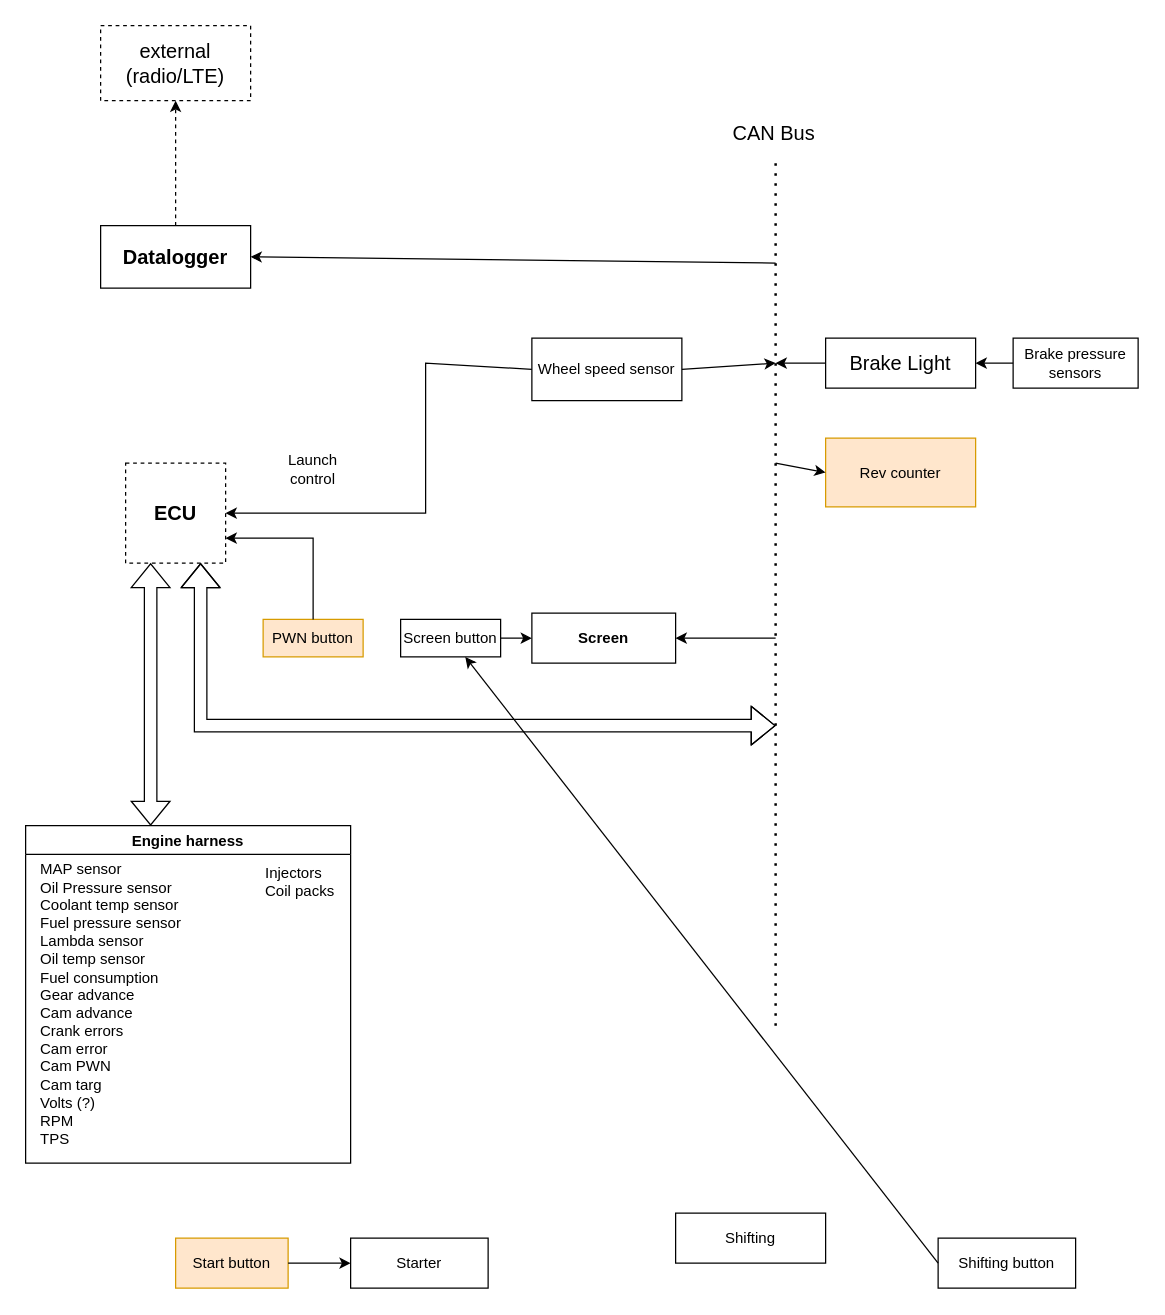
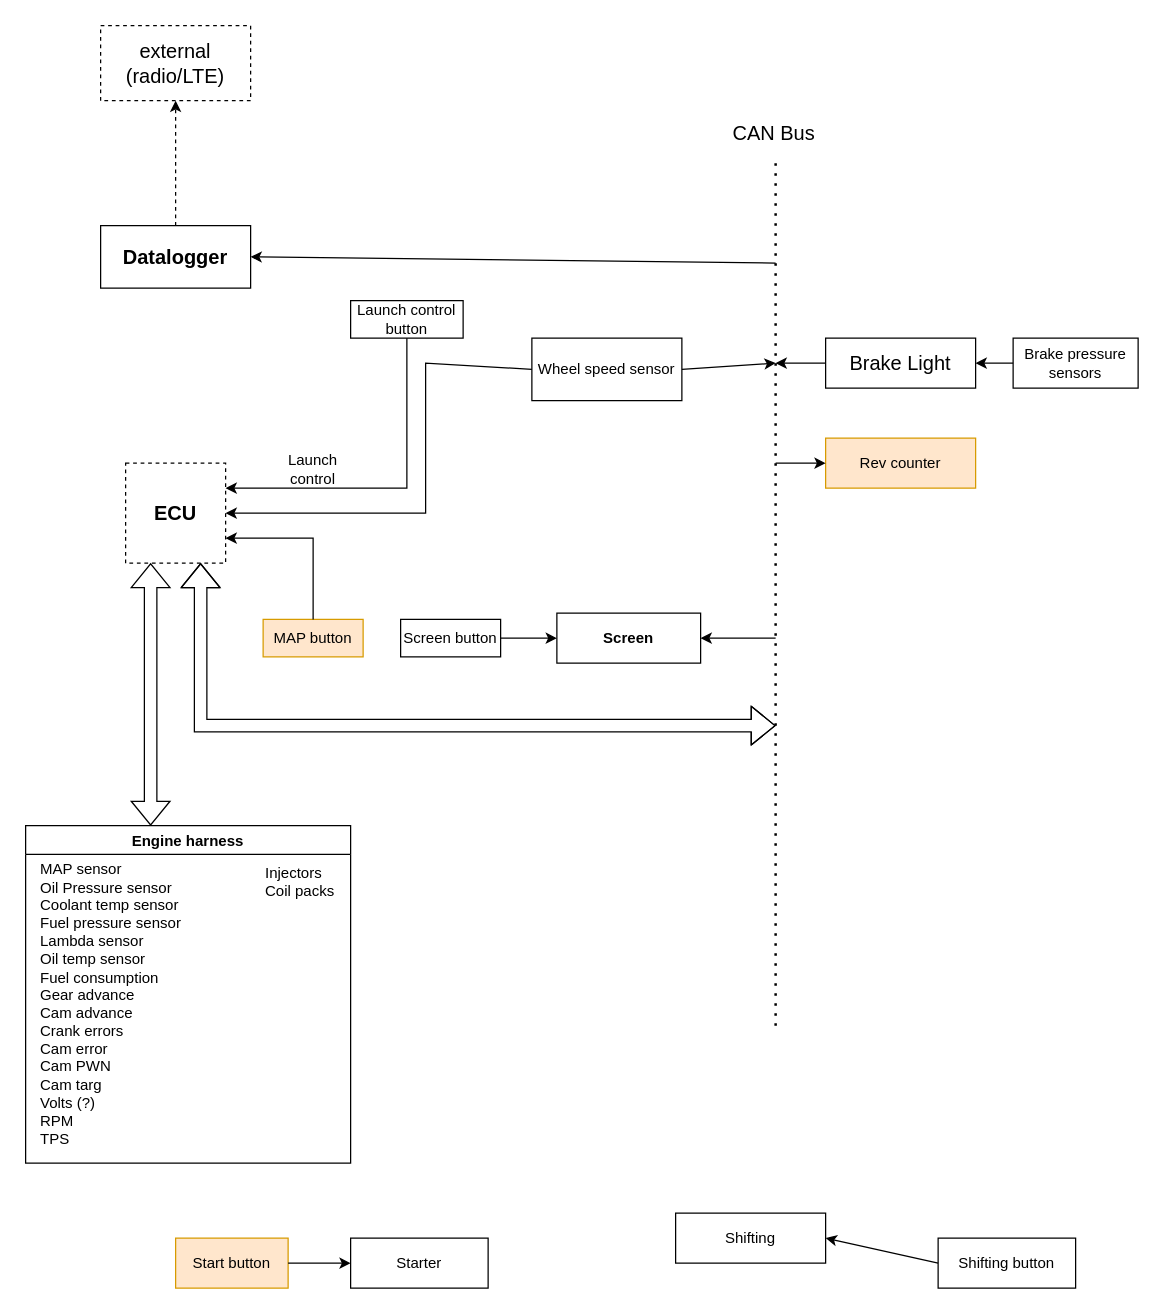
  <mxCell id="0" />
  <mxCell id="1" parent="0" />
  <mxCell id="2" value="ECU" style="whiteSpace=wrap;html=1;aspect=fixed;fontSize=16;fontStyle=1;dashed=1;" parent="1" vertex="1"><mxGeometry x="100" y="370" width="80" height="80" as="geometry" /></mxCell>
  <mxCell id="3" value="&lt;b&gt;Datalogger&lt;/b&gt;" style="rounded=0;whiteSpace=wrap;html=1;fontSize=16;" parent="1" vertex="1"><mxGeometry x="80" y="180" width="120" height="50" as="geometry" /></mxCell>
  <mxCell id="4" value="" style="endArrow=classic;html=1;rounded=0;fontSize=16;exitX=0.5;exitY=0;exitDx=0;exitDy=0;dashed=1;" parent="1" source="3" target="5" edge="1"><mxGeometry width="50" height="50" relative="1" as="geometry"><mxPoint x="110" y="490" as="sourcePoint" /><mxPoint x="140" y="40" as="targetPoint" /></mxGeometry></mxCell>
  <mxCell id="5" value="external (radio/LTE)" style="rounded=0;whiteSpace=wrap;html=1;fontSize=16;dashed=1;" parent="1" vertex="1"><mxGeometry x="80" y="20" width="120" height="60" as="geometry" /></mxCell>
  <mxCell id="6" value="" style="endArrow=none;dashed=1;html=1;dashPattern=1 3;strokeWidth=2;rounded=0;fontSize=16;" parent="1" edge="1"><mxGeometry width="50" height="50" relative="1" as="geometry"><mxPoint x="620" y="820" as="sourcePoint" /><mxPoint x="620" y="130" as="targetPoint" /></mxGeometry></mxCell>
  <mxCell id="7" value="CAN Bus" style="text;strokeColor=none;fillColor=none;align=left;verticalAlign=middle;spacingLeft=4;spacingRight=4;overflow=hidden;points=[[0,0.5],[1,0.5]];portConstraint=eastwest;rotatable=0;dashed=1;fontSize=16;" parent="1" vertex="1"><mxGeometry x="580" y="90" width="80" height="30" as="geometry" /></mxCell>
  <mxCell id="8" value="Brake Light" style="rounded=0;whiteSpace=wrap;html=1;fontSize=16;" parent="1" vertex="1"><mxGeometry x="660" y="270" width="120" height="40" as="geometry" /></mxCell>
  <mxCell id="9" value="" style="endArrow=classic;html=1;rounded=0;fontSize=16;exitX=0;exitY=0.5;exitDx=0;exitDy=0;" parent="1" source="8" edge="1"><mxGeometry width="50" height="50" relative="1" as="geometry"><mxPoint x="620" y="560" as="sourcePoint" /><mxPoint x="620" y="290" as="targetPoint" /></mxGeometry></mxCell>
  <mxCell id="10" value="" style="shape=flexArrow;endArrow=classic;startArrow=classic;html=1;rounded=0;fontSize=16;entryX=0.75;entryY=1;entryDx=0;entryDy=0;" parent="1" target="2" edge="1"><mxGeometry width="100" height="100" relative="1" as="geometry"><mxPoint x="620" y="580" as="sourcePoint" /><mxPoint x="690" y="490" as="targetPoint" /><Array as="points"><mxPoint x="160" y="580" /></Array></mxGeometry></mxCell>
  <mxCell id="11" value="Brake pressure sensors" style="rounded=0;whiteSpace=wrap;html=1;fontSize=12;" vertex="1" parent="1"><mxGeometry x="810" y="270" width="100" height="40" as="geometry" /></mxCell>
  <mxCell id="12" value="" style="endArrow=classic;html=1;rounded=0;fontSize=12;exitX=0;exitY=0.5;exitDx=0;exitDy=0;entryX=1;entryY=0.5;entryDx=0;entryDy=0;" edge="1" parent="1" source="11" target="8"><mxGeometry width="50" height="50" relative="1" as="geometry"><mxPoint x="510" y="560" as="sourcePoint" /><mxPoint x="560" y="510" as="targetPoint" /></mxGeometry></mxCell>
- <mxCell id="13" value="Rev counter" style="rounded=0;whiteSpace=wrap;html=1;fontSize=12;fillColor=#ffe6cc;strokeColor=#d79b00;" vertex="1" parent="1"><mxGeometry x="660" y="350" width="120" height="55" as="geometry" /></mxCell>
+ <mxCell id="13" value="Rev counter" style="rounded=0;whiteSpace=wrap;html=1;fontSize=12;fillColor=#ffe6cc;strokeColor=#d79b00;" vertex="1" parent="1"><mxGeometry x="660" y="350" width="120" height="40" as="geometry" /></mxCell>
  <mxCell id="14" value="" style="endArrow=classic;html=1;rounded=0;fontSize=12;entryX=0;entryY=0.5;entryDx=0;entryDy=0;" edge="1" parent="1" target="13"><mxGeometry width="50" height="50" relative="1" as="geometry"><mxPoint x="620" y="370" as="sourcePoint" /><mxPoint x="560" y="510" as="targetPoint" /></mxGeometry></mxCell>
  <mxCell id="15" value="Wheel speed sensor" style="rounded=0;whiteSpace=wrap;html=1;fontSize=12;" vertex="1" parent="1"><mxGeometry x="425" y="270" width="120" height="50" as="geometry" /></mxCell>
  <mxCell id="16" value="" style="endArrow=classic;html=1;rounded=0;fontSize=12;exitX=0;exitY=0.5;exitDx=0;exitDy=0;entryX=1;entryY=0.5;entryDx=0;entryDy=0;" edge="1" parent="1" source="15" target="2"><mxGeometry width="50" height="50" relative="1" as="geometry"><mxPoint x="510" y="560" as="sourcePoint" /><mxPoint x="560" y="510" as="targetPoint" /><Array as="points"><mxPoint x="340" y="290" /><mxPoint x="340" y="410" /></Array></mxGeometry></mxCell>
  <mxCell id="17" value="Launch control" style="text;html=1;strokeColor=none;fillColor=none;align=center;verticalAlign=middle;whiteSpace=wrap;rounded=0;fontSize=12;" vertex="1" parent="1"><mxGeometry x="220" y="360" width="60" height="30" as="geometry" /></mxCell>
  <mxCell id="18" value="" style="endArrow=classic;html=1;rounded=0;fontSize=12;exitX=1;exitY=0.5;exitDx=0;exitDy=0;" edge="1" parent="1" source="15"><mxGeometry width="50" height="50" relative="1" as="geometry"><mxPoint x="420" y="530" as="sourcePoint" /><mxPoint x="620" y="290" as="targetPoint" /></mxGeometry></mxCell>
- <mxCell id="21" value="&lt;b&gt;Screen&lt;/b&gt;" style="rounded=0;whiteSpace=wrap;html=1;fontSize=12;" vertex="1" parent="1"><mxGeometry x="425" y="490" width="115" height="40" as="geometry" /></mxCell>
+ <mxCell id="19" value="Launch control button" style="rounded=0;whiteSpace=wrap;html=1;fontSize=12;" vertex="1" parent="1"><mxGeometry x="280" y="240" width="90" height="30" as="geometry" /></mxCell>
+ <mxCell id="20" value="" style="endArrow=classic;html=1;rounded=0;fontSize=12;entryX=1;entryY=0.25;entryDx=0;entryDy=0;" edge="1" parent="1" source="19" target="2"><mxGeometry width="50" height="50" relative="1" as="geometry"><mxPoint x="315" y="250" as="sourcePoint" /><mxPoint x="510" y="480" as="targetPoint" /><Array as="points"><mxPoint x="325" y="390" /></Array></mxGeometry></mxCell>
+ <mxCell id="21" value="&lt;b&gt;Screen&lt;/b&gt;" style="rounded=0;whiteSpace=wrap;html=1;fontSize=12;" vertex="1" parent="1"><mxGeometry x="445" y="490" width="115" height="40" as="geometry" /></mxCell>
  <mxCell id="22" value="" style="endArrow=classic;html=1;rounded=0;fontSize=12;entryX=1;entryY=0.5;entryDx=0;entryDy=0;" edge="1" parent="1" target="21"><mxGeometry width="50" height="50" relative="1" as="geometry"><mxPoint x="620" y="510" as="sourcePoint" /><mxPoint x="510" y="490" as="targetPoint" /></mxGeometry></mxCell>
  <mxCell id="23" value="Screen button" style="rounded=0;whiteSpace=wrap;html=1;fontSize=12;" vertex="1" parent="1"><mxGeometry x="320" y="495" width="80" height="30" as="geometry" /></mxCell>
  <mxCell id="24" value="" style="endArrow=classic;html=1;rounded=0;fontSize=12;exitX=1;exitY=0.5;exitDx=0;exitDy=0;entryX=0;entryY=0.5;entryDx=0;entryDy=0;" edge="1" parent="1" source="23" target="21"><mxGeometry width="50" height="50" relative="1" as="geometry"><mxPoint x="460" y="540" as="sourcePoint" /><mxPoint x="510" y="490" as="targetPoint" /></mxGeometry></mxCell>
- <mxCell id="25" value="PWN button" style="rounded=0;whiteSpace=wrap;html=1;fontSize=12;fillColor=#ffe6cc;strokeColor=#d79b00;" vertex="1" parent="1"><mxGeometry x="210" y="495" width="80" height="30" as="geometry" /></mxCell>
+ <mxCell id="25" value="MAP button" style="rounded=0;whiteSpace=wrap;html=1;fontSize=12;fillColor=#ffe6cc;strokeColor=#d79b00;" vertex="1" parent="1"><mxGeometry x="210" y="495" width="80" height="30" as="geometry" /></mxCell>
  <mxCell id="26" value="" style="endArrow=classic;html=1;rounded=0;fontSize=12;exitX=0.5;exitY=0;exitDx=0;exitDy=0;entryX=1;entryY=0.75;entryDx=0;entryDy=0;" edge="1" parent="1" source="25" target="2"><mxGeometry width="50" height="50" relative="1" as="geometry"><mxPoint x="460" y="530" as="sourcePoint" /><mxPoint x="510" y="480" as="targetPoint" /><Array as="points"><mxPoint x="250" y="430" /></Array></mxGeometry></mxCell>
  <mxCell id="27" value="" style="endArrow=classic;html=1;rounded=0;fontSize=12;entryX=1;entryY=0.5;entryDx=0;entryDy=0;" edge="1" parent="1" target="3"><mxGeometry width="50" height="50" relative="1" as="geometry"><mxPoint x="620" y="210" as="sourcePoint" /><mxPoint x="280" y="180" as="targetPoint" /><Array as="points" /></mxGeometry></mxCell>
  <mxCell id="28" value="Shifting button" style="rounded=0;whiteSpace=wrap;html=1;fontSize=12;" vertex="1" parent="1"><mxGeometry x="750" y="990" width="110" height="40" as="geometry" /></mxCell>
  <mxCell id="29" value="Shifting" style="rounded=0;whiteSpace=wrap;html=1;fontSize=12;" vertex="1" parent="1"><mxGeometry x="540" y="970" width="120" height="40" as="geometry" /></mxCell>
- <mxCell id="30" value="" style="endArrow=classic;html=1;rounded=0;fontSize=12;exitX=0;exitY=0.5;exitDx=0;exitDy=0;" edge="1" parent="1" source="28" target="23"><mxGeometry width="50" height="50" relative="1" as="geometry"><mxPoint x="460" y="630" as="sourcePoint" /><mxPoint x="510" y="580" as="targetPoint" /></mxGeometry></mxCell>
+ <mxCell id="30" value="" style="endArrow=classic;html=1;rounded=0;fontSize=12;exitX=0;exitY=0.5;exitDx=0;exitDy=0;entryX=1;entryY=0.5;entryDx=0;entryDy=0;" edge="1" parent="1" source="28" target="29"><mxGeometry width="50" height="50" relative="1" as="geometry"><mxPoint x="460" y="630" as="sourcePoint" /><mxPoint x="510" y="580" as="targetPoint" /></mxGeometry></mxCell>
  <mxCell id="31" value="Start button" style="rounded=0;whiteSpace=wrap;html=1;fontSize=12;fillColor=#ffe6cc;strokeColor=#d79b00;" vertex="1" parent="1"><mxGeometry x="140" y="990" width="90" height="40" as="geometry" /></mxCell>
  <mxCell id="32" value="Starter" style="rounded=0;whiteSpace=wrap;html=1;fontSize=12;" vertex="1" parent="1"><mxGeometry x="280" y="990" width="110" height="40" as="geometry" /></mxCell>
  <mxCell id="33" value="" style="endArrow=classic;html=1;rounded=0;fontSize=12;exitX=1;exitY=0.5;exitDx=0;exitDy=0;entryX=0;entryY=0.5;entryDx=0;entryDy=0;" edge="1" parent="1" source="31" target="32"><mxGeometry width="50" height="50" relative="1" as="geometry"><mxPoint x="460" y="630" as="sourcePoint" /><mxPoint x="510" y="580" as="targetPoint" /></mxGeometry></mxCell>
  <mxCell id="34" value="" style="shape=flexArrow;endArrow=classic;startArrow=classic;html=1;rounded=0;fontSize=12;entryX=0.25;entryY=1;entryDx=0;entryDy=0;" edge="1" parent="1" target="2"><mxGeometry width="100" height="100" relative="1" as="geometry"><mxPoint x="120" y="660" as="sourcePoint" /><mxPoint x="530" y="550" as="targetPoint" /></mxGeometry></mxCell>
  <mxCell id="35" value="Engine harness" style="swimlane;fontSize=12;" vertex="1" parent="1"><mxGeometry x="20" y="660" width="260" height="270" as="geometry" /></mxCell>
  <mxCell id="36" value="&lt;div align=&quot;left&quot;&gt;MAP sensor&lt;/div&gt;&lt;div align=&quot;left&quot;&gt;Oil Pressure sensor&lt;/div&gt;&lt;div align=&quot;left&quot;&gt;Coolant temp sensor&lt;/div&gt;&lt;div align=&quot;left&quot;&gt;Fuel pressure sensor&lt;/div&gt;&lt;div align=&quot;left&quot;&gt;Lambda sensor&lt;/div&gt;&lt;div align=&quot;left&quot;&gt;Oil temp sensor&lt;/div&gt;&lt;div align=&quot;left&quot;&gt;Fuel consumption&lt;/div&gt;&lt;div align=&quot;left&quot;&gt;Gear advance&lt;/div&gt;&lt;div align=&quot;left&quot;&gt;Cam advance&lt;/div&gt;&lt;div align=&quot;left&quot;&gt;Crank errors&lt;/div&gt;&lt;div align=&quot;left&quot;&gt;Cam error&lt;/div&gt;&lt;div align=&quot;left&quot;&gt;Cam PWN&lt;/div&gt;&lt;div align=&quot;left&quot;&gt;Cam targ&lt;/div&gt;&lt;div align=&quot;left&quot;&gt;Volts (?)&lt;/div&gt;&lt;div align=&quot;left&quot;&gt;RPM&lt;/div&gt;&lt;div align=&quot;left&quot;&gt;TPS&lt;br&gt;&lt;/div&gt;&lt;div align=&quot;left&quot;&gt;&lt;br&gt;&lt;/div&gt;" style="text;html=1;align=left;verticalAlign=middle;resizable=0;points=[];autosize=1;strokeColor=none;fillColor=none;fontSize=12;" vertex="1" parent="35"><mxGeometry x="10" y="30" width="130" height="240" as="geometry" /></mxCell>
  <mxCell id="37" value="&lt;div&gt;Injectors&lt;/div&gt;&lt;div&gt;Coil packs&lt;br&gt;&lt;/div&gt;" style="text;html=1;strokeColor=none;fillColor=none;align=left;verticalAlign=middle;whiteSpace=wrap;rounded=0;fontSize=12;" vertex="1" parent="35"><mxGeometry x="190" y="30" width="60" height="30" as="geometry" /></mxCell>
